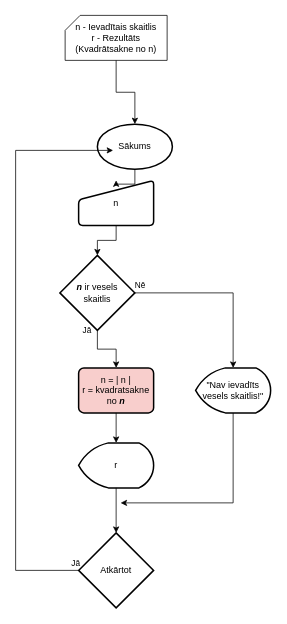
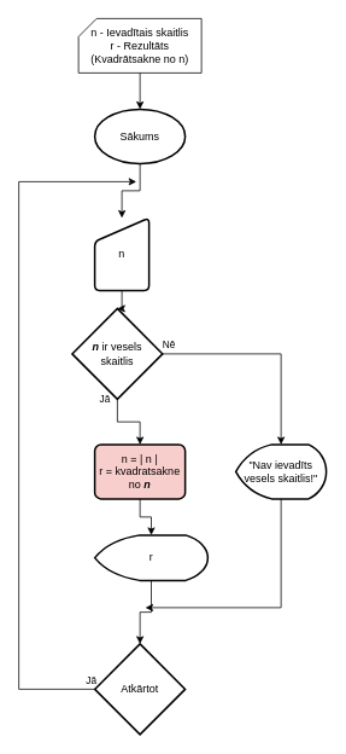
  <mxCell id="0" />
  <mxCell id="1" parent="0" />
  <mxCell id="2" value="n - Ievadītais skaitlis&lt;br&gt;r - Rezultāts (Kvadrātsakne no n)" style="verticalLabelPosition=middle;verticalAlign=middle;html=1;shape=card;whiteSpace=wrap;size=20;arcSize=12;labelPosition=center;align=center;" vertex="1" parent="1"><mxGeometry x="86" y="20" width="136" height="60" as="geometry" /></mxCell>
  <mxCell id="3" style="edgeStyle=orthogonalEdgeStyle;rounded=0;orthogonalLoop=1;jettySize=auto;html=1;entryX=0.5;entryY=0;entryDx=0;entryDy=0;" edge="1" parent="1" source="4" target="5"><mxGeometry relative="1" as="geometry" /></mxCell>
- <mxCell id="4" value="Sākums" style="strokeWidth=2;html=1;shape=mxgraph.flowchart.start_1;whiteSpace=wrap;" vertex="1" parent="1"><mxGeometry x="129" y="165" width="100" height="60" as="geometry" /></mxCell>
- <mxCell id="5" value="n" style="html=1;strokeWidth=2;shape=manualInput;whiteSpace=wrap;rounded=1;size=26;arcSize=11;" vertex="1" parent="1"><mxGeometry x="104" y="240" width="100" height="60" as="geometry" /></mxCell>
+ <mxCell id="4" value="Sākums" style="strokeWidth=2;html=1;shape=mxgraph.flowchart.start_1;whiteSpace=wrap;" vertex="1" parent="1"><mxGeometry x="104" y="120" width="100" height="60" as="geometry" /></mxCell>
+ <mxCell id="5" value="n" style="html=1;strokeWidth=2;shape=manualInput;whiteSpace=wrap;rounded=1;size=26;arcSize=11;" vertex="1" parent="1"><mxGeometry x="104" y="240" width="60" height="80" as="geometry" /></mxCell>
  <mxCell id="6" style="edgeStyle=orthogonalEdgeStyle;rounded=0;orthogonalLoop=1;jettySize=auto;html=1;entryX=0.5;entryY=0;entryDx=0;entryDy=0;entryPerimeter=0;" edge="1" parent="1" source="2" target="4"><mxGeometry relative="1" as="geometry" /></mxCell>
  <mxCell id="7" value="Jā" style="edgeStyle=orthogonalEdgeStyle;rounded=0;orthogonalLoop=1;jettySize=auto;html=1;entryX=0.5;entryY=0;entryDx=0;entryDy=0;" edge="1" parent="1" source="8" target="10"><mxGeometry x="-1" y="-14" relative="1" as="geometry"><mxPoint as="offset" /></mxGeometry></mxCell>
  <mxCell id="8" value="&lt;b&gt;&lt;i&gt;n&lt;/i&gt; &lt;/b&gt;ir vesels&lt;br&gt;skaitlis" style="strokeWidth=2;html=1;shape=mxgraph.flowchart.decision;whiteSpace=wrap;" vertex="1" parent="1"><mxGeometry x="79" y="340" width="100" height="100" as="geometry" /></mxCell>
  <mxCell id="9" style="edgeStyle=orthogonalEdgeStyle;rounded=0;orthogonalLoop=1;jettySize=auto;html=1;entryX=0.5;entryY=0;entryDx=0;entryDy=0;entryPerimeter=0;" edge="1" parent="1" source="5" target="8"><mxGeometry relative="1" as="geometry" /></mxCell>
  <mxCell id="10" value="n = | n |&lt;br&gt;r = kvadratsakne no &lt;b&gt;&lt;i&gt;n&lt;/i&gt;&lt;/b&gt;" style="rounded=1;whiteSpace=wrap;html=1;absoluteArcSize=1;arcSize=14;strokeWidth=2;fillColor=#f8cecc;" vertex="1" parent="1"><mxGeometry x="104" y="490" width="100" height="60" as="geometry" /></mxCell>
- <mxCell id="11" value="r" style="strokeWidth=2;html=1;shape=mxgraph.flowchart.display;whiteSpace=wrap;" vertex="1" parent="1"><mxGeometry x="104" y="590" width="100" height="60" as="geometry" /></mxCell>
+ <mxCell id="11" value="r" style="strokeWidth=2;html=1;shape=mxgraph.flowchart.display;whiteSpace=wrap;" vertex="1" parent="1"><mxGeometry x="104" y="590" width="125" height="50" as="geometry" /></mxCell>
  <mxCell id="12" style="edgeStyle=orthogonalEdgeStyle;rounded=0;orthogonalLoop=1;jettySize=auto;html=1;entryX=0.5;entryY=0;entryDx=0;entryDy=0;entryPerimeter=0;" edge="1" parent="1" source="10" target="11"><mxGeometry relative="1" as="geometry" /></mxCell>
  <mxCell id="13" value="Jā" style="edgeStyle=orthogonalEdgeStyle;rounded=0;orthogonalLoop=1;jettySize=auto;html=1;" edge="1" parent="1" source="14"><mxGeometry x="-0.989" y="-10" relative="1" as="geometry"><mxPoint x="150" y="200" as="targetPoint" /><Array as="points"><mxPoint x="20" y="760" /><mxPoint x="20" y="200" /></Array><mxPoint as="offset" /></mxGeometry></mxCell>
  <mxCell id="14" value="Atkārtot" style="strokeWidth=2;html=1;shape=mxgraph.flowchart.decision;whiteSpace=wrap;" vertex="1" parent="1"><mxGeometry x="104" y="710" width="100" height="100" as="geometry" /></mxCell>
  <mxCell id="15" style="edgeStyle=orthogonalEdgeStyle;rounded=0;orthogonalLoop=1;jettySize=auto;html=1;entryX=0.5;entryY=0;entryDx=0;entryDy=0;entryPerimeter=0;" edge="1" parent="1" source="11" target="14"><mxGeometry relative="1" as="geometry" /></mxCell>
  <mxCell id="16" style="edgeStyle=orthogonalEdgeStyle;rounded=0;orthogonalLoop=1;jettySize=auto;html=1;" edge="1" parent="1" source="17"><mxGeometry relative="1" as="geometry"><mxPoint x="160" y="670" as="targetPoint" /><Array as="points"><mxPoint x="310" y="670" /></Array></mxGeometry></mxCell>
  <mxCell id="17" value="&quot;Nav ievadīts vesels skaitlis!&quot;" style="strokeWidth=2;html=1;shape=mxgraph.flowchart.display;whiteSpace=wrap;" vertex="1" parent="1"><mxGeometry x="260" y="490" width="100" height="60" as="geometry" /></mxCell>
  <mxCell id="18" value="Nē" style="edgeStyle=orthogonalEdgeStyle;rounded=0;orthogonalLoop=1;jettySize=auto;html=1;entryX=0.5;entryY=0;entryDx=0;entryDy=0;entryPerimeter=0;" edge="1" parent="1" source="8" target="17"><mxGeometry x="-0.942" y="10" relative="1" as="geometry"><mxPoint as="offset" /></mxGeometry></mxCell>
